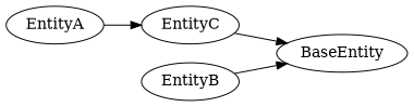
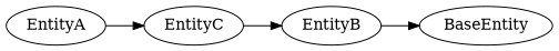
  digraph {
    rankdir=LR
    EntityA
    EntityC
    EntityB
    BaseEntity
    EntityA -> EntityC
-   EntityC -> BaseEntity
+   EntityC -> EntityB
    EntityB -> BaseEntity
  }
